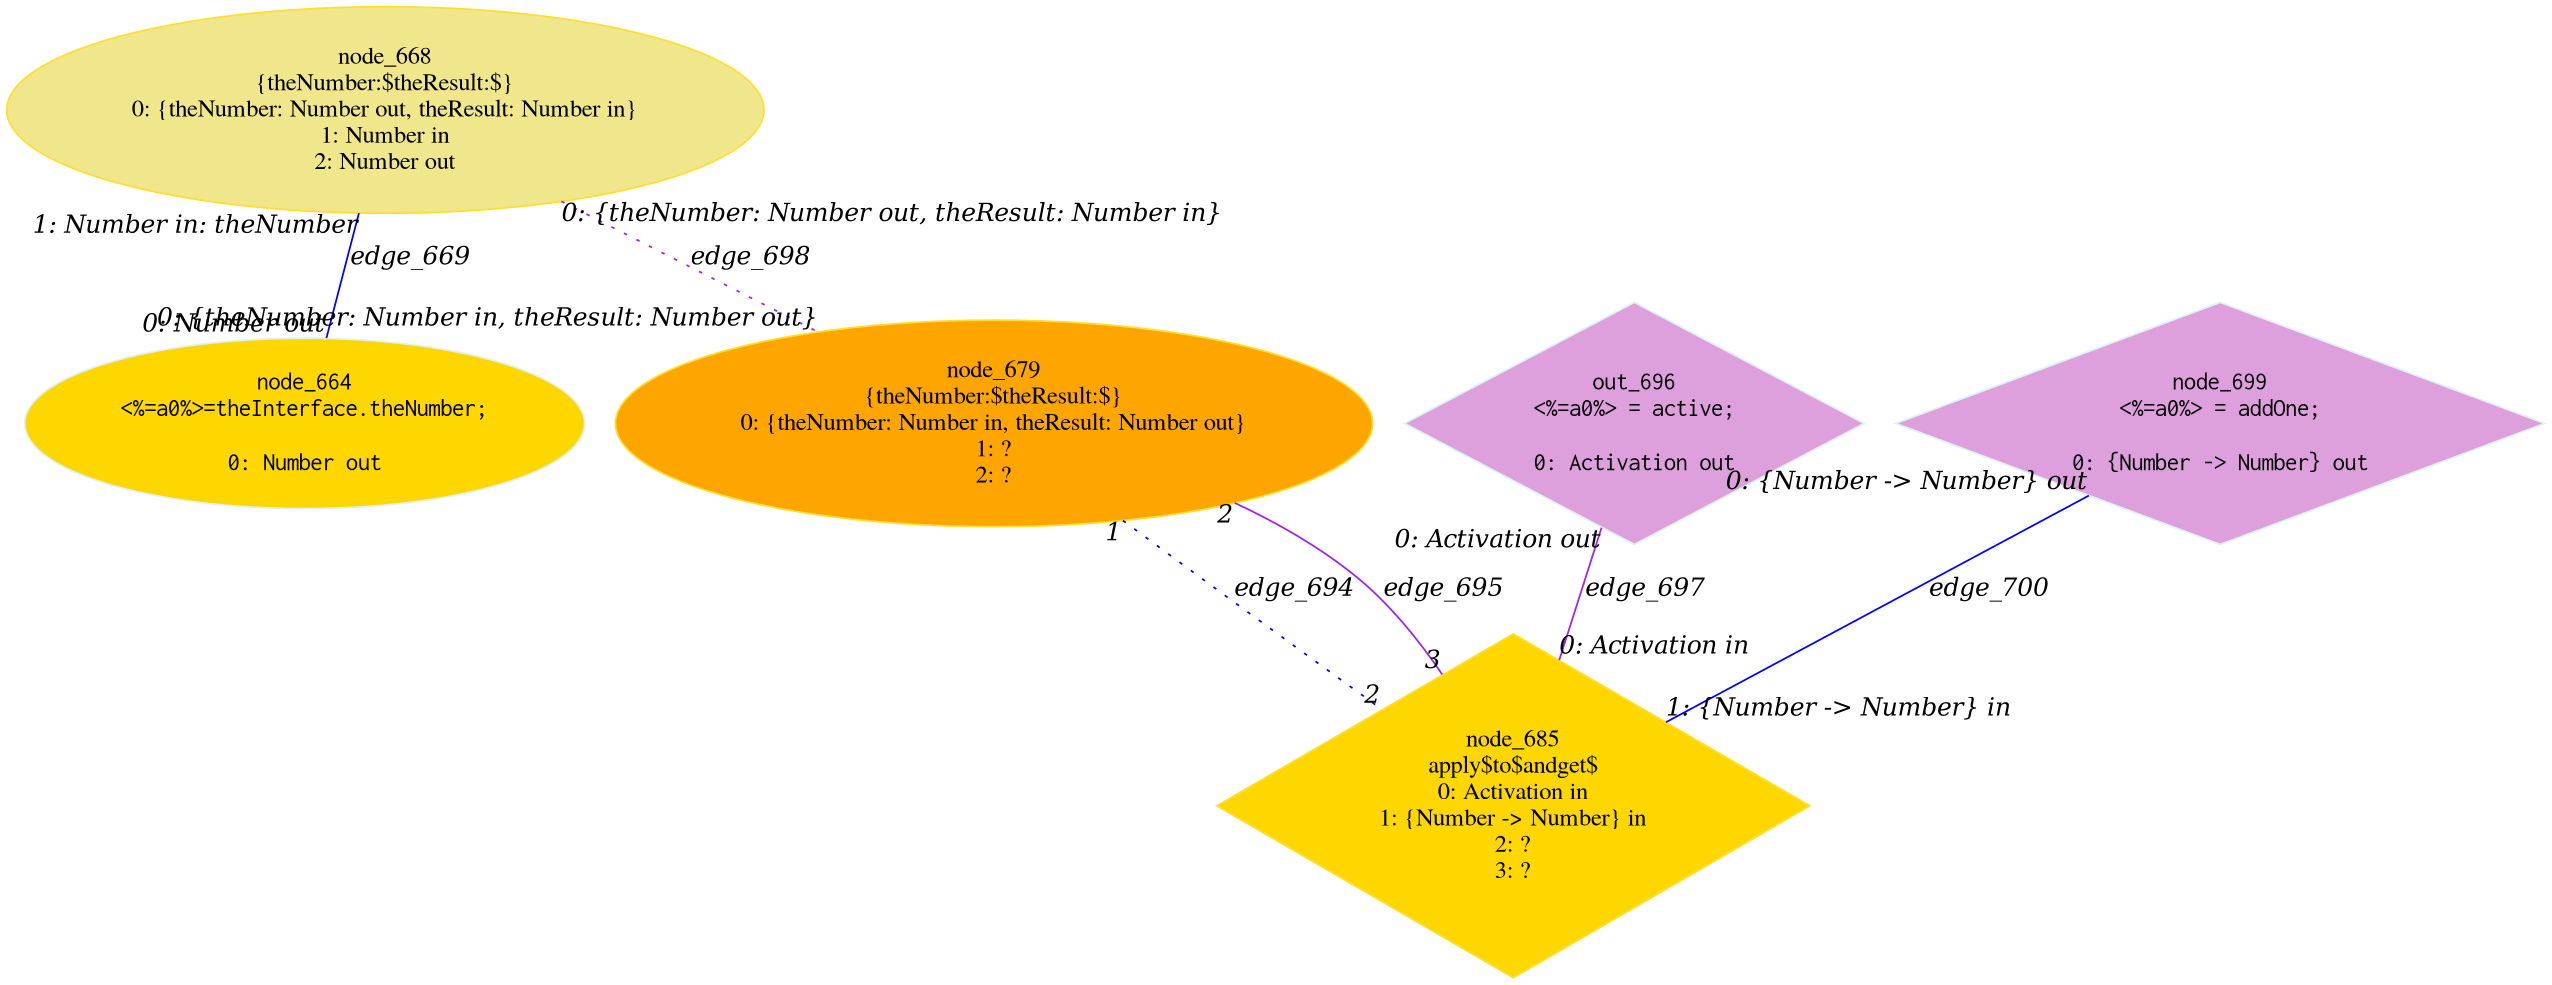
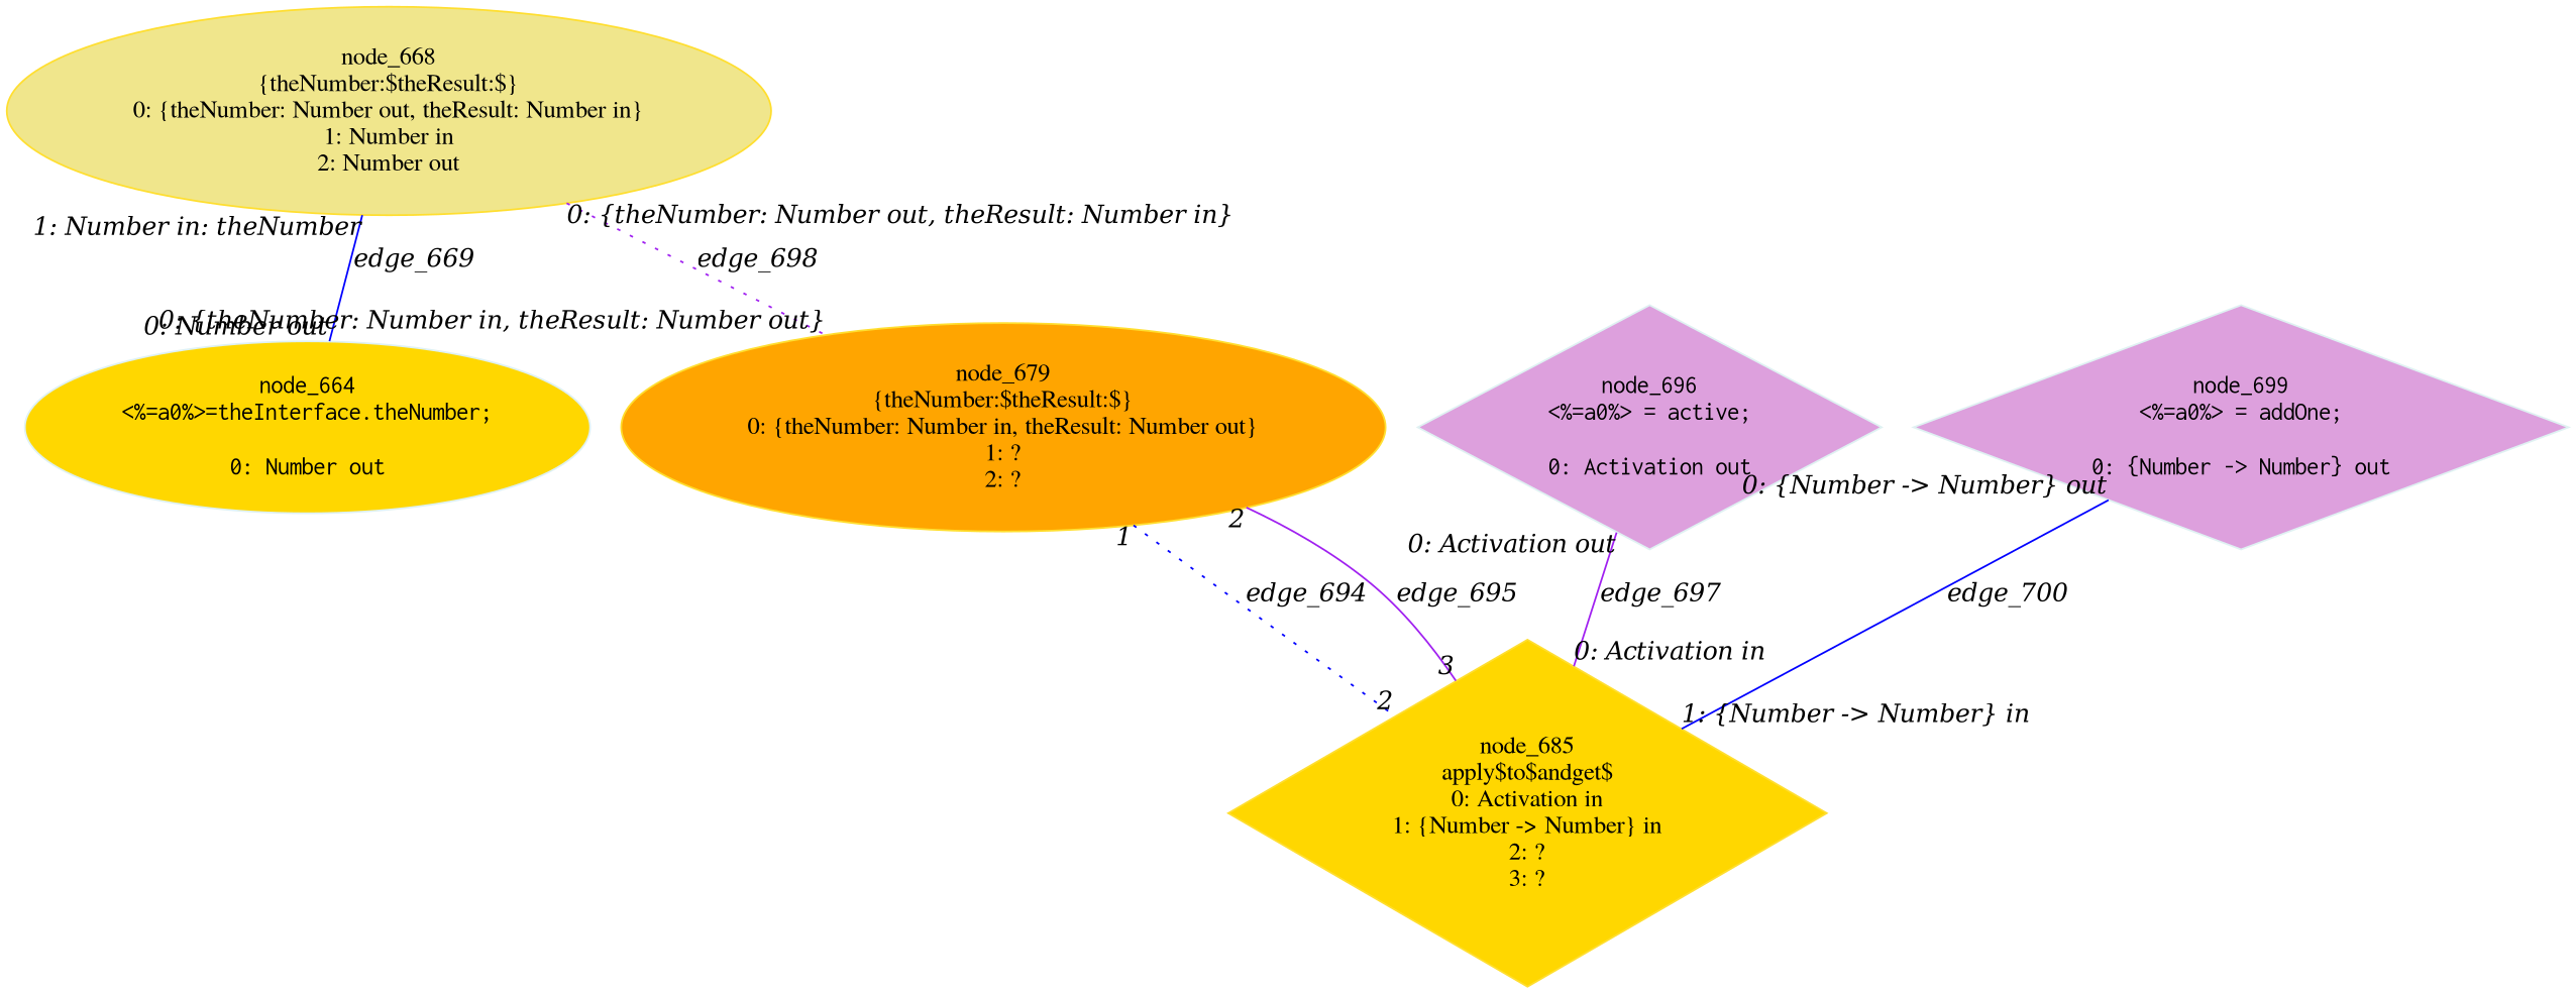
  digraph {
    node [color="#dff1f2" fillcolor=gold fontname=Courier shape=ellipse style=filled]
    edge [arrowHead=none arrowsize=1 color=blue dir=none fontname="Times-Italic" style=solid]
    n1 [label="node_664\n<%=a0%>=theInterface.theNumber;\n\n0: Number out"]
    n2 [color="#ffde2f" fillcolor=khaki fontname=Times label="node_668\n{theNumber:$theResult:$}\n0: {theNumber: Number out, theResult: Number in}\n1: Number in\n2: Number out"]
    n3 [color="#ffde2f" fillcolor=orange fontname=Times label="node_679\n{theNumber:$theResult:$}\n0: {theNumber: Number in, theResult: Number out}\n1: ?\n2: ?"]
    n4 [color="#ffde2f" fontname=Times label="node_685\napply$to$andget$\n0: Activation in\n1: {Number -> Number} in\n2: ?\n3: ?" shape=diamond]
-   n5 [fillcolor=plum label="out_696\n<%=a0%> = active;\n\n0: Activation out" shape=diamond]
+   n5 [fillcolor=plum label="node_696\n<%=a0%> = active;\n\n0: Activation out" shape=diamond]
    n6 [fillcolor=plum label="node_699\n<%=a0%> = addOne;\n\n0: {Number -> Number} out" shape=diamond]
    n2 -> n1 [headlabel="0: Number out" label=edge_669 taillabel="1: Number in: theNumber"]
    n2 -> n3 [color=purple headlabel="0: {theNumber: Number in, theResult: Number out}" label=edge_698 style=dotted taillabel="0: {theNumber: Number out, theResult: Number in}"]
    n3 -> n4 [headlabel=2 label=edge_694 style=dotted taillabel=1]
    n3 -> n4 [color=purple headlabel=3 label=edge_695 taillabel=2]
    n5 -> n4 [color=purple headlabel="0: Activation in" label=edge_697 taillabel="0: Activation out"]
    n6 -> n4 [headlabel="1: {Number -> Number} in" label=edge_700 taillabel="0: {Number -> Number} out"]
  }
